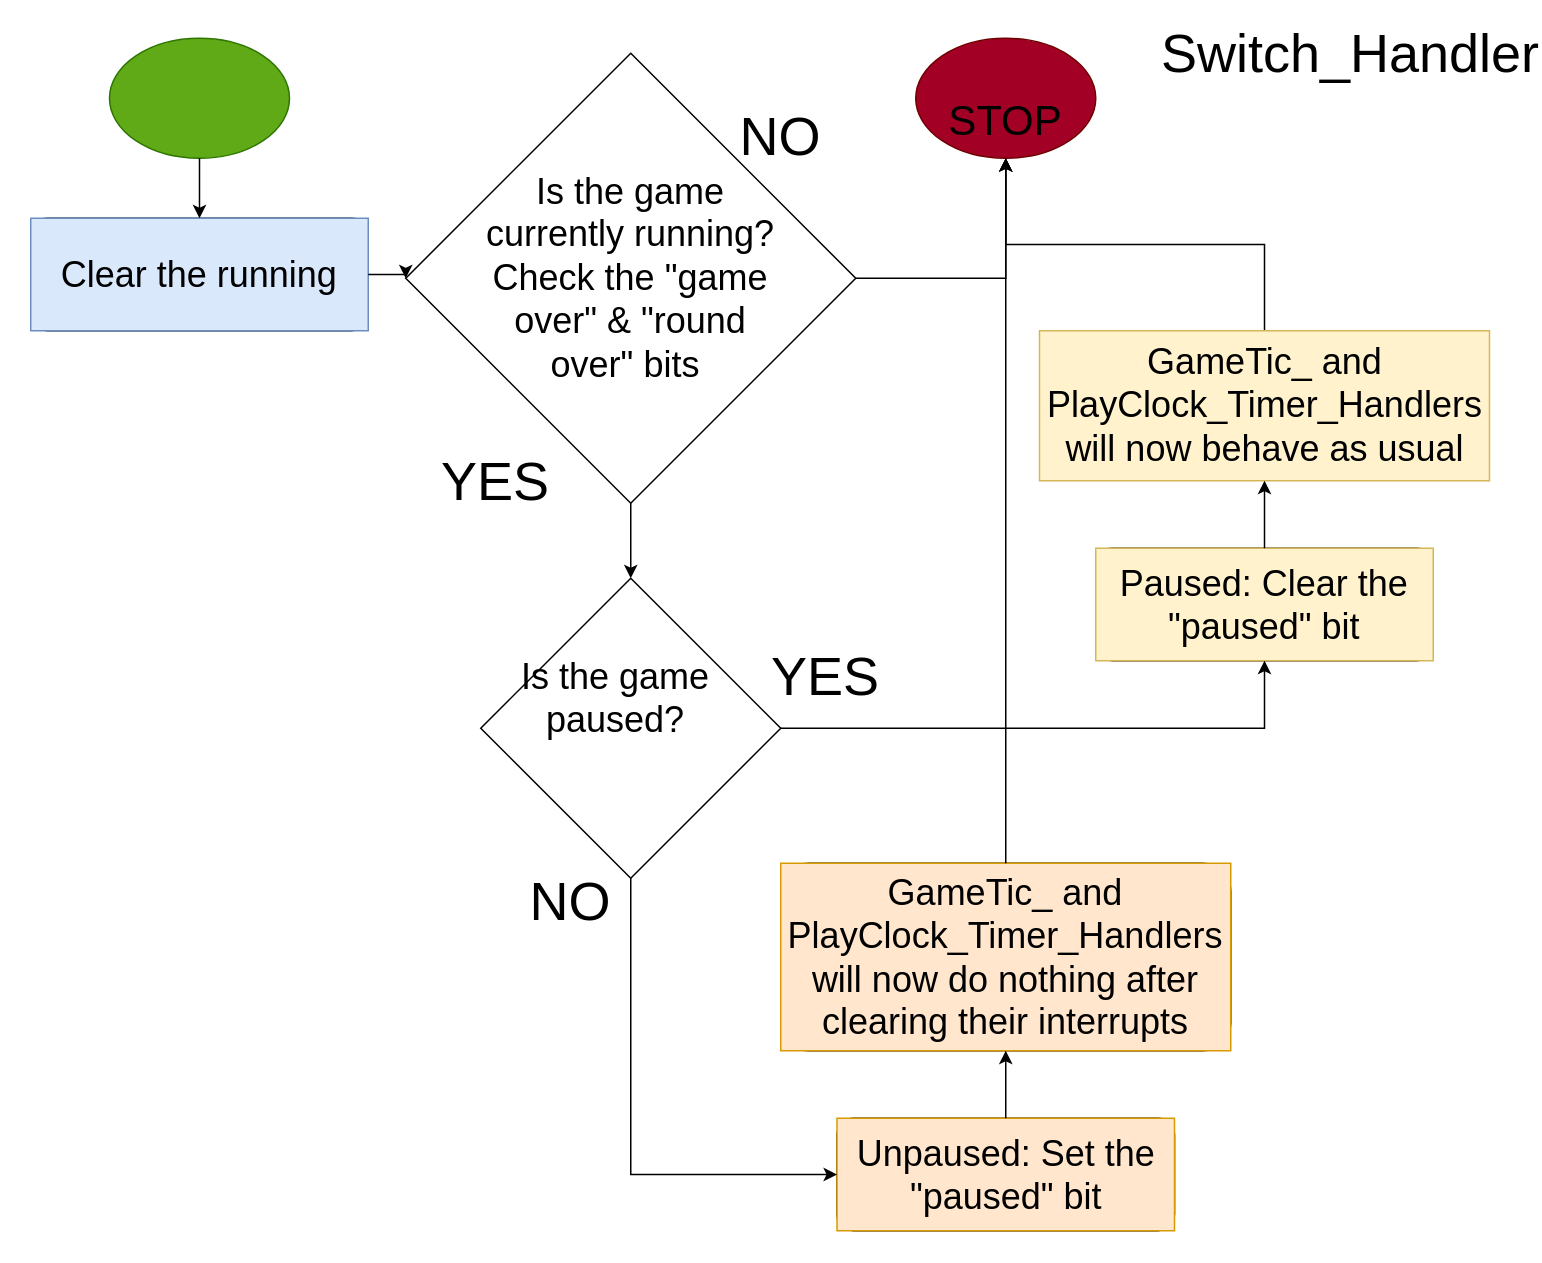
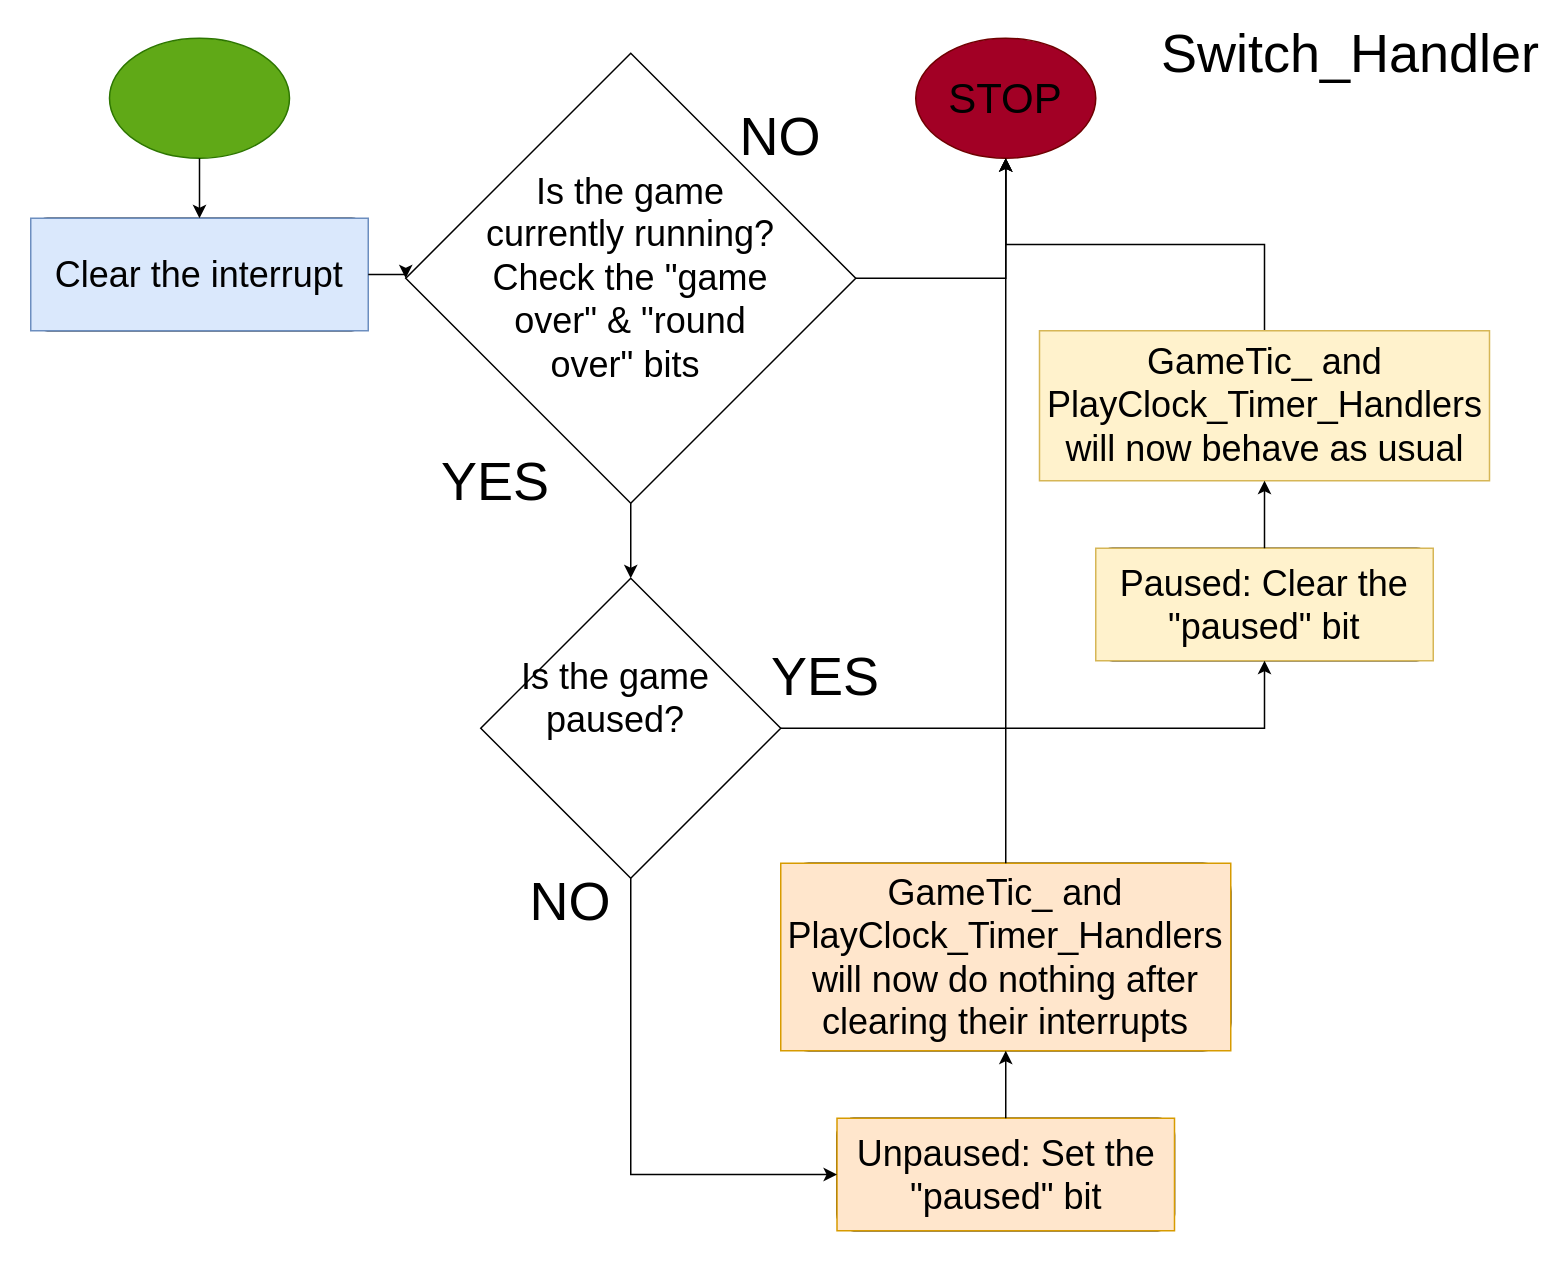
  <mxCell id="0" />
  <mxCell id="1" parent="0" />
  <mxCell id="2" value="" style="group" vertex="1" connectable="0" parent="1"><mxGeometry x="72.5" width="120" height="80" as="geometry" y="25" /></mxCell>
  <mxCell id="3" value="" style="ellipse;whiteSpace=wrap;html=1;fillColor=#60a917;fontColor=#ffffff;strokeColor=#2D7600;" vertex="1" parent="2"><mxGeometry width="120" height="80" as="geometry" /></mxCell>
  <mxCell id="4" value="&lt;font style=&quot;font-size: 36px;&quot;&gt;Switch_Handler&lt;/font&gt;" style="text;html=1;align=center;verticalAlign=middle;whiteSpace=wrap;rounded=0;" vertex="1" parent="1"><mxGeometry x="870" y="20" width="60" height="30" as="geometry" /></mxCell>
  <mxCell id="5" value="" style="group" vertex="1" connectable="0" parent="1"><mxGeometry y="145" width="225" height="75" as="geometry" x="20" /></mxCell>
  <mxCell id="6" value="" style="rounded=1;whiteSpace=wrap;html=1;" vertex="1" parent="5"><mxGeometry width="225" height="75" as="geometry" /></mxCell>
- <mxCell id="7" value="&lt;font style=&quot;font-size: 24px;&quot;&gt;Clear the running&lt;/font&gt;" style="text;html=1;align=center;verticalAlign=middle;whiteSpace=wrap;rounded=0;fillColor=#dae8fc;strokeColor=#6c8ebf;" vertex="1" parent="5"><mxGeometry width="225" height="75" as="geometry" /></mxCell>
+ <mxCell id="7" value="&lt;font style=&quot;font-size: 24px;&quot;&gt;Clear the interrupt&lt;/font&gt;" style="text;html=1;align=center;verticalAlign=middle;whiteSpace=wrap;rounded=0;fillColor=#dae8fc;strokeColor=#6c8ebf;" vertex="1" parent="5"><mxGeometry width="225" height="75" as="geometry" /></mxCell>
  <mxCell id="8" value="" style="group" vertex="1" connectable="0" parent="1"><mxGeometry x="270" y="35" width="300" height="300" as="geometry" /></mxCell>
  <mxCell id="9" value="" style="rhombus;whiteSpace=wrap;html=1;" vertex="1" parent="8"><mxGeometry width="300" height="300" as="geometry" /></mxCell>
  <mxCell id="10" value="&lt;span style=&quot;font-size: 24px;&quot;&gt;Is the game currently running?&lt;/span&gt;&lt;div&gt;&lt;span style=&quot;font-size: 24px;&quot;&gt;Check the &quot;game over&quot; &amp;amp; &quot;round over&quot; bits&amp;nbsp;&lt;/span&gt;&lt;/div&gt;" style="text;html=1;align=center;verticalAlign=middle;whiteSpace=wrap;rounded=0;" vertex="1" parent="8"><mxGeometry x="45" y="105" width="210" height="90" as="geometry" /></mxCell>
  <mxCell id="11" value="&lt;font style=&quot;font-size: 36px;&quot;&gt;YES&lt;/font&gt;" style="text;html=1;align=center;verticalAlign=middle;whiteSpace=wrap;rounded=0;" vertex="1" parent="8"><mxGeometry x="30" y="270" width="60" height="30" as="geometry" /></mxCell>
  <mxCell id="12" value="&lt;font style=&quot;font-size: 36px;&quot;&gt;NO&lt;/font&gt;" style="text;html=1;align=center;verticalAlign=middle;whiteSpace=wrap;rounded=0;" vertex="1" parent="8"><mxGeometry x="220" y="40" width="60" height="30" as="geometry" /></mxCell>
  <mxCell id="13" value="" style="group" vertex="1" connectable="0" parent="1"><mxGeometry x="610" y="25" width="120" height="80" as="geometry" /></mxCell>
  <mxCell id="14" value="" style="ellipse;whiteSpace=wrap;html=1;fillColor=#a20025;fontColor=#ffffff;strokeColor=#6F0000;" vertex="1" parent="13"><mxGeometry width="120" height="80" as="geometry" /></mxCell>
- <mxCell id="15" value="&lt;font style=&quot;font-size: 28px;&quot;&gt;STOP&lt;/font&gt;" style="text;html=1;align=center;verticalAlign=middle;whiteSpace=wrap;rounded=0;" vertex="1" parent="13"><mxGeometry x="30" y="40" width="60" height="30" as="geometry" /></mxCell>
+ <mxCell id="15" value="&lt;font style=&quot;font-size: 28px;&quot;&gt;STOP&lt;/font&gt;" style="text;html=1;align=center;verticalAlign=middle;whiteSpace=wrap;rounded=0;" vertex="1" parent="13"><mxGeometry x="30" y="25" width="60" height="30" as="geometry" /></mxCell>
  <mxCell id="16" value="" style="group" vertex="1" connectable="0" parent="1"><mxGeometry x="320" y="385" width="200" height="200" as="geometry" /></mxCell>
  <mxCell id="17" value="" style="rhombus;whiteSpace=wrap;html=1;" vertex="1" parent="16"><mxGeometry width="200" height="200" as="geometry" /></mxCell>
  <mxCell id="18" value="&lt;span style=&quot;font-size: 24px;&quot;&gt;Is the game paused?&lt;/span&gt;" style="text;html=1;align=center;verticalAlign=middle;whiteSpace=wrap;rounded=0;" vertex="1" parent="16"><mxGeometry x="20" y="50" width="140" height="60" as="geometry" /></mxCell>
  <mxCell id="19" value="" style="group" vertex="1" connectable="0" parent="1"><mxGeometry x="520" y="575" width="300" height="125" as="geometry" /></mxCell>
  <mxCell id="20" value="" style="rounded=1;whiteSpace=wrap;html=1;" vertex="1" parent="19"><mxGeometry width="300" height="125" as="geometry" /></mxCell>
  <mxCell id="21" value="&lt;font style=&quot;font-size: 24px;&quot;&gt;GameTic_ and PlayClock_Timer_Handlers will now do nothing after clearing their interrupts&lt;/font&gt;" style="text;html=1;align=center;verticalAlign=middle;whiteSpace=wrap;rounded=0;fillColor=#ffe6cc;strokeColor=#d79b00;" vertex="1" parent="19"><mxGeometry width="300" height="125" as="geometry" /></mxCell>
  <mxCell id="22" style="edgeStyle=orthogonalEdgeStyle;rounded=0;orthogonalLoop=1;jettySize=auto;html=1;exitX=0.5;exitY=0;exitDx=0;exitDy=0;entryX=0.5;entryY=1;entryDx=0;entryDy=0;" edge="1" parent="1" source="23" target="14"><mxGeometry relative="1" as="geometry" /></mxCell>
  <mxCell id="23" value="&lt;span style=&quot;font-size: 24px;&quot;&gt;GameTic_ and PlayClock_Timer_Handlers will now behave as usual&lt;/span&gt;" style="text;html=1;align=center;verticalAlign=middle;whiteSpace=wrap;rounded=0;fillColor=#fff2cc;strokeColor=#d6b656;" vertex="1" parent="1"><mxGeometry x="692.5" y="220" width="300" height="100" as="geometry" /></mxCell>
  <mxCell id="24" style="edgeStyle=orthogonalEdgeStyle;rounded=0;orthogonalLoop=1;jettySize=auto;html=1;exitX=1;exitY=0.5;exitDx=0;exitDy=0;entryX=0;entryY=0.5;entryDx=0;entryDy=0;" edge="1" parent="1" source="7" target="9"><mxGeometry relative="1" as="geometry" /></mxCell>
  <mxCell id="25" style="edgeStyle=orthogonalEdgeStyle;rounded=0;orthogonalLoop=1;jettySize=auto;html=1;exitX=0.5;exitY=1;exitDx=0;exitDy=0;entryX=0.5;entryY=0;entryDx=0;entryDy=0;" edge="1" parent="1" source="9" target="17"><mxGeometry relative="1" as="geometry" /></mxCell>
  <mxCell id="26" value="" style="group" vertex="1" connectable="0" parent="1"><mxGeometry x="730" y="365" width="225" height="75" as="geometry" /></mxCell>
  <mxCell id="27" value="" style="rounded=1;whiteSpace=wrap;html=1;" vertex="1" parent="26"><mxGeometry width="225" height="75" as="geometry" /></mxCell>
  <mxCell id="28" value="&lt;span style=&quot;font-size: 24px;&quot;&gt;Paused: Clear the &quot;paused&quot; bit&lt;/span&gt;" style="text;html=1;align=center;verticalAlign=middle;whiteSpace=wrap;rounded=0;fillColor=#fff2cc;strokeColor=#d6b656;" vertex="1" parent="26"><mxGeometry width="225" height="75" as="geometry" /></mxCell>
  <mxCell id="29" value="" style="group" vertex="1" connectable="0" parent="1"><mxGeometry x="557.5" y="745" width="225" height="75" as="geometry" /></mxCell>
  <mxCell id="30" value="" style="rounded=1;whiteSpace=wrap;html=1;" vertex="1" parent="29"><mxGeometry width="225" height="75" as="geometry" /></mxCell>
  <mxCell id="31" value="&lt;span style=&quot;font-size: 24px;&quot;&gt;Unpaused: Set the &quot;paused&quot; bit&lt;/span&gt;" style="text;html=1;align=center;verticalAlign=middle;whiteSpace=wrap;rounded=0;fillColor=#ffe6cc;strokeColor=#d79b00;" vertex="1" parent="29"><mxGeometry width="225" height="75" as="geometry" /></mxCell>
  <mxCell id="32" style="edgeStyle=orthogonalEdgeStyle;rounded=0;orthogonalLoop=1;jettySize=auto;html=1;exitX=1;exitY=0.5;exitDx=0;exitDy=0;entryX=0.5;entryY=1;entryDx=0;entryDy=0;" edge="1" parent="1" source="17" target="28"><mxGeometry relative="1" as="geometry" /></mxCell>
  <mxCell id="33" style="edgeStyle=orthogonalEdgeStyle;rounded=0;orthogonalLoop=1;jettySize=auto;html=1;exitX=0.5;exitY=1;exitDx=0;exitDy=0;entryX=0;entryY=0.5;entryDx=0;entryDy=0;" edge="1" parent="1" source="17" target="31"><mxGeometry relative="1" as="geometry" /></mxCell>
  <mxCell id="34" style="edgeStyle=orthogonalEdgeStyle;rounded=0;orthogonalLoop=1;jettySize=auto;html=1;exitX=1;exitY=0.5;exitDx=0;exitDy=0;entryX=0.5;entryY=1;entryDx=0;entryDy=0;" edge="1" parent="1" source="9" target="14"><mxGeometry relative="1" as="geometry" /></mxCell>
  <mxCell id="35" style="edgeStyle=orthogonalEdgeStyle;rounded=0;orthogonalLoop=1;jettySize=auto;html=1;exitX=0.5;exitY=0;exitDx=0;exitDy=0;entryX=0.5;entryY=1;entryDx=0;entryDy=0;" edge="1" parent="1" source="28" target="23"><mxGeometry relative="1" as="geometry" /></mxCell>
  <mxCell id="36" style="edgeStyle=orthogonalEdgeStyle;rounded=0;orthogonalLoop=1;jettySize=auto;html=1;exitX=0.5;exitY=0;exitDx=0;exitDy=0;entryX=0.5;entryY=1;entryDx=0;entryDy=0;" edge="1" parent="1" source="31" target="21"><mxGeometry relative="1" as="geometry" /></mxCell>
  <mxCell id="37" style="edgeStyle=orthogonalEdgeStyle;rounded=0;orthogonalLoop=1;jettySize=auto;html=1;exitX=0.5;exitY=0;exitDx=0;exitDy=0;entryX=0.5;entryY=1;entryDx=0;entryDy=0;" edge="1" parent="1" source="21" target="14"><mxGeometry relative="1" as="geometry" /></mxCell>
  <mxCell id="38" value="&lt;font style=&quot;font-size: 36px;&quot;&gt;YES&lt;/font&gt;" style="text;html=1;align=center;verticalAlign=middle;whiteSpace=wrap;rounded=0;" vertex="1" parent="1"><mxGeometry x="520" y="435" width="60" height="30" as="geometry" /></mxCell>
  <mxCell id="39" value="&lt;font style=&quot;font-size: 36px;&quot;&gt;NO&lt;/font&gt;" style="text;html=1;align=center;verticalAlign=middle;whiteSpace=wrap;rounded=0;" vertex="1" parent="1"><mxGeometry x="350" y="585" width="60" height="30" as="geometry" /></mxCell>
  <mxCell id="40" style="edgeStyle=orthogonalEdgeStyle;rounded=0;orthogonalLoop=1;jettySize=auto;html=1;exitX=0.5;exitY=1;exitDx=0;exitDy=0;entryX=0.5;entryY=0;entryDx=0;entryDy=0;" edge="1" parent="1" source="3" target="7"><mxGeometry relative="1" as="geometry" /></mxCell>
